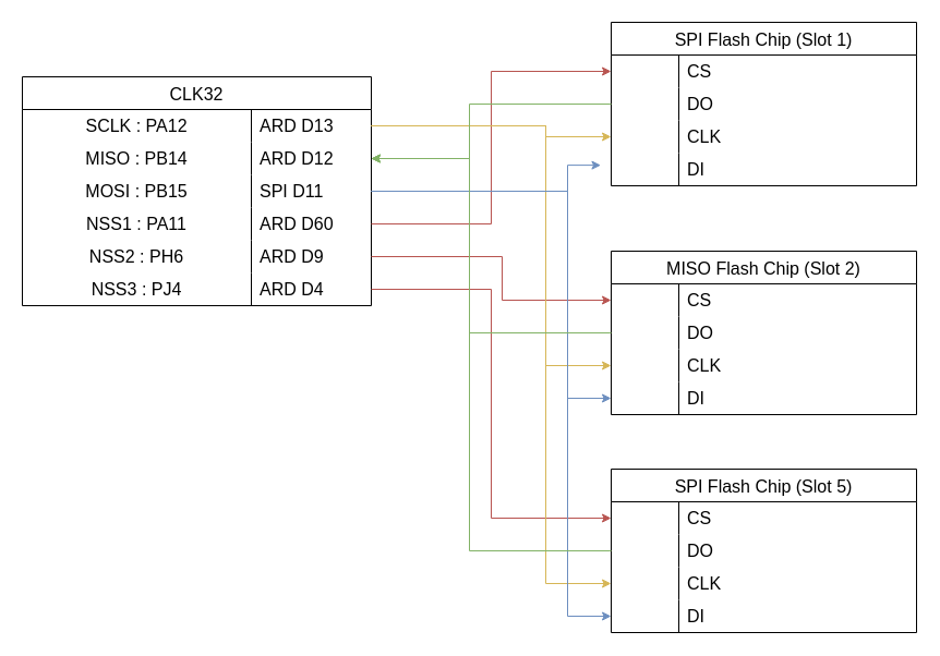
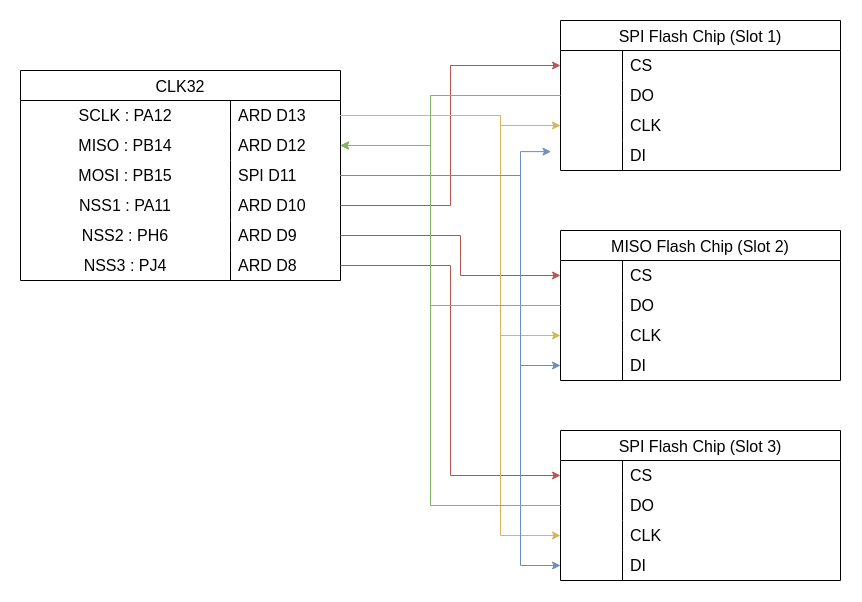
  <mxCell id="0" />
  <mxCell id="1" parent="0" />
  <mxCell id="2" value="CLK32" style="shape=table;startSize=30;container=1;collapsible=0;childLayout=tableLayout;fixedRows=1;rowLines=0;fontStyle=0;strokeColor=default;fontSize=16;" parent="1" vertex="1"><mxGeometry x="20" y="70" width="320" height="210" as="geometry" /></mxCell>
  <mxCell id="3" value="" style="shape=tableRow;horizontal=0;startSize=0;swimlaneHead=0;swimlaneBody=0;top=0;left=0;bottom=0;right=0;collapsible=0;dropTarget=0;fillColor=none;points=[[0,0.5],[1,0.5]];portConstraint=eastwest;strokeColor=inherit;fontSize=16;" parent="2" vertex="1"><mxGeometry y="30" width="320" height="30" as="geometry" /></mxCell>
  <mxCell id="4" value="SCLK : PA12" style="shape=partialRectangle;html=1;whiteSpace=wrap;connectable=0;fillColor=none;top=0;left=0;bottom=0;right=0;overflow=hidden;pointerEvents=1;strokeColor=inherit;fontSize=16;" parent="3" vertex="1"><mxGeometry width="210" height="30" as="geometry"><mxRectangle width="210" height="30" as="alternateBounds" /></mxGeometry></mxCell>
  <mxCell id="5" value="ARD D13" style="shape=partialRectangle;html=1;whiteSpace=wrap;connectable=0;fillColor=none;top=0;left=0;bottom=0;right=0;align=left;spacingLeft=6;overflow=hidden;strokeColor=inherit;fontSize=16;" parent="3" vertex="1"><mxGeometry x="210" width="110" height="30" as="geometry"><mxRectangle width="110" height="30" as="alternateBounds" /></mxGeometry></mxCell>
  <mxCell id="6" value="" style="shape=tableRow;horizontal=0;startSize=0;swimlaneHead=0;swimlaneBody=0;top=0;left=0;bottom=0;right=0;collapsible=0;dropTarget=0;fillColor=none;points=[[0,0.5],[1,0.5]];portConstraint=eastwest;strokeColor=inherit;fontSize=16;" parent="2" vertex="1"><mxGeometry y="60" width="320" height="30" as="geometry" /></mxCell>
  <mxCell id="7" value="MISO : PB14" style="shape=partialRectangle;html=1;whiteSpace=wrap;connectable=0;fillColor=none;top=0;left=0;bottom=0;right=0;overflow=hidden;strokeColor=inherit;fontSize=16;" parent="6" vertex="1"><mxGeometry width="210" height="30" as="geometry"><mxRectangle width="210" height="30" as="alternateBounds" /></mxGeometry></mxCell>
  <mxCell id="8" value="ARD D12" style="shape=partialRectangle;html=1;whiteSpace=wrap;connectable=0;fillColor=none;top=0;left=0;bottom=0;right=0;align=left;spacingLeft=6;overflow=hidden;strokeColor=inherit;fontSize=16;" parent="6" vertex="1"><mxGeometry x="210" width="110" height="30" as="geometry"><mxRectangle width="110" height="30" as="alternateBounds" /></mxGeometry></mxCell>
  <mxCell id="9" value="" style="shape=tableRow;horizontal=0;startSize=0;swimlaneHead=0;swimlaneBody=0;top=0;left=0;bottom=0;right=0;collapsible=0;dropTarget=0;fillColor=none;points=[[0,0.5],[1,0.5]];portConstraint=eastwest;strokeColor=inherit;fontSize=16;" parent="2" vertex="1"><mxGeometry y="90" width="320" height="30" as="geometry" /></mxCell>
  <mxCell id="10" value="MOSI : PB15" style="shape=partialRectangle;html=1;whiteSpace=wrap;connectable=0;fillColor=none;top=0;left=0;bottom=0;right=0;overflow=hidden;strokeColor=inherit;fontSize=16;" parent="9" vertex="1"><mxGeometry width="210" height="30" as="geometry"><mxRectangle width="210" height="30" as="alternateBounds" /></mxGeometry></mxCell>
  <mxCell id="11" value="SPI D11" style="shape=partialRectangle;html=1;whiteSpace=wrap;connectable=0;fillColor=none;top=0;left=0;bottom=0;right=0;align=left;spacingLeft=6;overflow=hidden;strokeColor=inherit;fontSize=16;" parent="9" vertex="1"><mxGeometry x="210" width="110" height="30" as="geometry"><mxRectangle width="110" height="30" as="alternateBounds" /></mxGeometry></mxCell>
  <mxCell id="12" style="shape=tableRow;horizontal=0;startSize=0;swimlaneHead=0;swimlaneBody=0;top=0;left=0;bottom=0;right=0;collapsible=0;dropTarget=0;fillColor=none;points=[[0,0.5],[1,0.5]];portConstraint=eastwest;strokeColor=inherit;fontSize=16;" parent="2" vertex="1"><mxGeometry y="120" width="320" height="30" as="geometry" /></mxCell>
  <mxCell id="13" value="NSS1 : PA11" style="shape=partialRectangle;html=1;whiteSpace=wrap;connectable=0;fillColor=none;top=0;left=0;bottom=0;right=0;overflow=hidden;strokeColor=inherit;fontSize=16;" parent="12" vertex="1"><mxGeometry width="210" height="30" as="geometry"><mxRectangle width="210" height="30" as="alternateBounds" /></mxGeometry></mxCell>
- <mxCell id="14" value="ARD D60" style="shape=partialRectangle;html=1;whiteSpace=wrap;connectable=0;fillColor=none;top=0;left=0;bottom=0;right=0;align=left;spacingLeft=6;overflow=hidden;strokeColor=inherit;fontSize=16;" parent="12" vertex="1"><mxGeometry x="210" width="110" height="30" as="geometry"><mxRectangle width="110" height="30" as="alternateBounds" /></mxGeometry></mxCell>
+ <mxCell id="14" value="ARD D10" style="shape=partialRectangle;html=1;whiteSpace=wrap;connectable=0;fillColor=none;top=0;left=0;bottom=0;right=0;align=left;spacingLeft=6;overflow=hidden;strokeColor=inherit;fontSize=16;" parent="12" vertex="1"><mxGeometry x="210" width="110" height="30" as="geometry"><mxRectangle width="110" height="30" as="alternateBounds" /></mxGeometry></mxCell>
  <mxCell id="15" style="shape=tableRow;horizontal=0;startSize=0;swimlaneHead=0;swimlaneBody=0;top=0;left=0;bottom=0;right=0;collapsible=0;dropTarget=0;fillColor=none;points=[[0,0.5],[1,0.5]];portConstraint=eastwest;strokeColor=inherit;fontSize=16;" parent="2" vertex="1"><mxGeometry y="150" width="320" height="30" as="geometry" /></mxCell>
  <mxCell id="16" value="NSS2 : PH6" style="shape=partialRectangle;html=1;whiteSpace=wrap;connectable=0;fillColor=none;top=0;left=0;bottom=0;right=0;overflow=hidden;strokeColor=inherit;fontSize=16;" parent="15" vertex="1"><mxGeometry width="210" height="30" as="geometry"><mxRectangle width="210" height="30" as="alternateBounds" /></mxGeometry></mxCell>
  <mxCell id="17" value="ARD D9" style="shape=partialRectangle;html=1;whiteSpace=wrap;connectable=0;fillColor=none;top=0;left=0;bottom=0;right=0;align=left;spacingLeft=6;overflow=hidden;strokeColor=inherit;fontSize=16;" parent="15" vertex="1"><mxGeometry x="210" width="110" height="30" as="geometry"><mxRectangle width="110" height="30" as="alternateBounds" /></mxGeometry></mxCell>
  <mxCell id="18" style="shape=tableRow;horizontal=0;startSize=0;swimlaneHead=0;swimlaneBody=0;top=0;left=0;bottom=0;right=0;collapsible=0;dropTarget=0;fillColor=none;points=[[0,0.5],[1,0.5]];portConstraint=eastwest;strokeColor=inherit;fontSize=16;" parent="2" vertex="1"><mxGeometry y="180" width="320" height="30" as="geometry" /></mxCell>
  <mxCell id="19" value="NSS3 : PJ4" style="shape=partialRectangle;html=1;whiteSpace=wrap;connectable=0;fillColor=none;top=0;left=0;bottom=0;right=0;overflow=hidden;strokeColor=inherit;fontSize=16;" parent="18" vertex="1"><mxGeometry width="210" height="30" as="geometry"><mxRectangle width="210" height="30" as="alternateBounds" /></mxGeometry></mxCell>
- <mxCell id="20" value="ARD D4" style="shape=partialRectangle;html=1;whiteSpace=wrap;connectable=0;fillColor=none;top=0;left=0;bottom=0;right=0;align=left;spacingLeft=6;overflow=hidden;strokeColor=inherit;fontSize=16;" parent="18" vertex="1"><mxGeometry x="210" width="110" height="30" as="geometry"><mxRectangle width="110" height="30" as="alternateBounds" /></mxGeometry></mxCell>
+ <mxCell id="20" value="ARD D8" style="shape=partialRectangle;html=1;whiteSpace=wrap;connectable=0;fillColor=none;top=0;left=0;bottom=0;right=0;align=left;spacingLeft=6;overflow=hidden;strokeColor=inherit;fontSize=16;" parent="18" vertex="1"><mxGeometry x="210" width="110" height="30" as="geometry"><mxRectangle width="110" height="30" as="alternateBounds" /></mxGeometry></mxCell>
  <mxCell id="21" value="SPI Flash Chip (Slot 1)" style="shape=table;startSize=30;container=1;collapsible=0;childLayout=tableLayout;fixedRows=1;rowLines=0;fontStyle=0;strokeColor=default;fontSize=16;" parent="1" vertex="1"><mxGeometry x="560" y="20" width="280" height="150" as="geometry" /></mxCell>
  <mxCell id="22" value="" style="shape=tableRow;horizontal=0;startSize=0;swimlaneHead=0;swimlaneBody=0;top=0;left=0;bottom=0;right=0;collapsible=0;dropTarget=0;fillColor=none;points=[[0,0.5],[1,0.5]];portConstraint=eastwest;strokeColor=inherit;fontSize=16;" parent="21" vertex="1"><mxGeometry y="30" width="280" height="30" as="geometry" /></mxCell>
  <mxCell id="23" value="" style="shape=partialRectangle;html=1;whiteSpace=wrap;connectable=0;fillColor=none;top=0;left=0;bottom=0;right=0;overflow=hidden;pointerEvents=1;strokeColor=inherit;fontSize=16;" parent="22" vertex="1"><mxGeometry width="62" height="30" as="geometry"><mxRectangle width="62" height="30" as="alternateBounds" /></mxGeometry></mxCell>
  <mxCell id="24" value="CS" style="shape=partialRectangle;html=1;whiteSpace=wrap;connectable=0;fillColor=none;top=0;left=0;bottom=0;right=0;align=left;spacingLeft=6;overflow=hidden;strokeColor=inherit;fontSize=16;" parent="22" vertex="1"><mxGeometry x="62" width="218" height="30" as="geometry"><mxRectangle width="218" height="30" as="alternateBounds" /></mxGeometry></mxCell>
  <mxCell id="25" value="" style="shape=tableRow;horizontal=0;startSize=0;swimlaneHead=0;swimlaneBody=0;top=0;left=0;bottom=0;right=0;collapsible=0;dropTarget=0;fillColor=none;points=[[0,0.5],[1,0.5]];portConstraint=eastwest;strokeColor=inherit;fontSize=16;" parent="21" vertex="1"><mxGeometry y="60" width="280" height="30" as="geometry" /></mxCell>
  <mxCell id="26" value="" style="shape=partialRectangle;html=1;whiteSpace=wrap;connectable=0;fillColor=none;top=0;left=0;bottom=0;right=0;overflow=hidden;strokeColor=inherit;fontSize=16;" parent="25" vertex="1"><mxGeometry width="62" height="30" as="geometry"><mxRectangle width="62" height="30" as="alternateBounds" /></mxGeometry></mxCell>
  <mxCell id="27" value="DO" style="shape=partialRectangle;html=1;whiteSpace=wrap;connectable=0;fillColor=none;top=0;left=0;bottom=0;right=0;align=left;spacingLeft=6;overflow=hidden;strokeColor=inherit;fontSize=16;" parent="25" vertex="1"><mxGeometry x="62" width="218" height="30" as="geometry"><mxRectangle width="218" height="30" as="alternateBounds" /></mxGeometry></mxCell>
  <mxCell id="28" value="" style="shape=tableRow;horizontal=0;startSize=0;swimlaneHead=0;swimlaneBody=0;top=0;left=0;bottom=0;right=0;collapsible=0;dropTarget=0;fillColor=none;points=[[0,0.5],[1,0.5]];portConstraint=eastwest;strokeColor=inherit;fontSize=16;" parent="21" vertex="1"><mxGeometry y="90" width="280" height="30" as="geometry" /></mxCell>
  <mxCell id="29" value="" style="shape=partialRectangle;html=1;whiteSpace=wrap;connectable=0;fillColor=none;top=0;left=0;bottom=0;right=0;overflow=hidden;strokeColor=inherit;fontSize=16;" parent="28" vertex="1"><mxGeometry width="62" height="30" as="geometry"><mxRectangle width="62" height="30" as="alternateBounds" /></mxGeometry></mxCell>
  <mxCell id="30" value="CLK" style="shape=partialRectangle;html=1;whiteSpace=wrap;connectable=0;fillColor=none;top=0;left=0;bottom=0;right=0;align=left;spacingLeft=6;overflow=hidden;strokeColor=inherit;fontSize=16;" parent="28" vertex="1"><mxGeometry x="62" width="218" height="30" as="geometry"><mxRectangle width="218" height="30" as="alternateBounds" /></mxGeometry></mxCell>
  <mxCell id="31" style="shape=tableRow;horizontal=0;startSize=0;swimlaneHead=0;swimlaneBody=0;top=0;left=0;bottom=0;right=0;collapsible=0;dropTarget=0;fillColor=none;points=[[0,0.5],[1,0.5]];portConstraint=eastwest;strokeColor=inherit;fontSize=16;" parent="21" vertex="1"><mxGeometry y="120" width="280" height="30" as="geometry" /></mxCell>
  <mxCell id="32" style="shape=partialRectangle;html=1;whiteSpace=wrap;connectable=0;fillColor=none;top=0;left=0;bottom=0;right=0;overflow=hidden;strokeColor=inherit;fontSize=16;" parent="31" vertex="1"><mxGeometry width="62" height="30" as="geometry"><mxRectangle width="62" height="30" as="alternateBounds" /></mxGeometry></mxCell>
  <mxCell id="33" value="DI" style="shape=partialRectangle;html=1;whiteSpace=wrap;connectable=0;fillColor=none;top=0;left=0;bottom=0;right=0;align=left;spacingLeft=6;overflow=hidden;strokeColor=inherit;fontSize=16;" parent="31" vertex="1"><mxGeometry x="62" width="218" height="30" as="geometry"><mxRectangle width="218" height="30" as="alternateBounds" /></mxGeometry></mxCell>
  <mxCell id="34" value="MISO Flash Chip (Slot 2)" style="shape=table;startSize=30;container=1;collapsible=0;childLayout=tableLayout;fixedRows=1;rowLines=0;fontStyle=0;strokeColor=default;fontSize=16;" parent="1" vertex="1"><mxGeometry x="560" y="230" width="280" height="150" as="geometry" /></mxCell>
  <mxCell id="35" value="" style="shape=tableRow;horizontal=0;startSize=0;swimlaneHead=0;swimlaneBody=0;top=0;left=0;bottom=0;right=0;collapsible=0;dropTarget=0;fillColor=none;points=[[0,0.5],[1,0.5]];portConstraint=eastwest;strokeColor=inherit;fontSize=16;" parent="34" vertex="1"><mxGeometry y="30" width="280" height="30" as="geometry" /></mxCell>
  <mxCell id="36" value="" style="shape=partialRectangle;html=1;whiteSpace=wrap;connectable=0;fillColor=none;top=0;left=0;bottom=0;right=0;overflow=hidden;pointerEvents=1;strokeColor=inherit;fontSize=16;" parent="35" vertex="1"><mxGeometry width="62" height="30" as="geometry"><mxRectangle width="62" height="30" as="alternateBounds" /></mxGeometry></mxCell>
  <mxCell id="37" value="CS" style="shape=partialRectangle;html=1;whiteSpace=wrap;connectable=0;fillColor=none;top=0;left=0;bottom=0;right=0;align=left;spacingLeft=6;overflow=hidden;strokeColor=inherit;fontSize=16;" parent="35" vertex="1"><mxGeometry x="62" width="218" height="30" as="geometry"><mxRectangle width="218" height="30" as="alternateBounds" /></mxGeometry></mxCell>
  <mxCell id="38" value="" style="shape=tableRow;horizontal=0;startSize=0;swimlaneHead=0;swimlaneBody=0;top=0;left=0;bottom=0;right=0;collapsible=0;dropTarget=0;fillColor=none;points=[[0,0.5],[1,0.5]];portConstraint=eastwest;strokeColor=inherit;fontSize=16;" parent="34" vertex="1"><mxGeometry y="60" width="280" height="30" as="geometry" /></mxCell>
  <mxCell id="39" value="" style="shape=partialRectangle;html=1;whiteSpace=wrap;connectable=0;fillColor=none;top=0;left=0;bottom=0;right=0;overflow=hidden;strokeColor=inherit;fontSize=16;" parent="38" vertex="1"><mxGeometry width="62" height="30" as="geometry"><mxRectangle width="62" height="30" as="alternateBounds" /></mxGeometry></mxCell>
  <mxCell id="40" value="DO" style="shape=partialRectangle;html=1;whiteSpace=wrap;connectable=0;fillColor=none;top=0;left=0;bottom=0;right=0;align=left;spacingLeft=6;overflow=hidden;strokeColor=inherit;fontSize=16;" parent="38" vertex="1"><mxGeometry x="62" width="218" height="30" as="geometry"><mxRectangle width="218" height="30" as="alternateBounds" /></mxGeometry></mxCell>
  <mxCell id="41" value="" style="shape=tableRow;horizontal=0;startSize=0;swimlaneHead=0;swimlaneBody=0;top=0;left=0;bottom=0;right=0;collapsible=0;dropTarget=0;fillColor=none;points=[[0,0.5],[1,0.5]];portConstraint=eastwest;strokeColor=inherit;fontSize=16;" parent="34" vertex="1"><mxGeometry y="90" width="280" height="30" as="geometry" /></mxCell>
  <mxCell id="42" value="" style="shape=partialRectangle;html=1;whiteSpace=wrap;connectable=0;fillColor=none;top=0;left=0;bottom=0;right=0;overflow=hidden;strokeColor=inherit;fontSize=16;" parent="41" vertex="1"><mxGeometry width="62" height="30" as="geometry"><mxRectangle width="62" height="30" as="alternateBounds" /></mxGeometry></mxCell>
  <mxCell id="43" value="CLK" style="shape=partialRectangle;html=1;whiteSpace=wrap;connectable=0;fillColor=none;top=0;left=0;bottom=0;right=0;align=left;spacingLeft=6;overflow=hidden;strokeColor=inherit;fontSize=16;" parent="41" vertex="1"><mxGeometry x="62" width="218" height="30" as="geometry"><mxRectangle width="218" height="30" as="alternateBounds" /></mxGeometry></mxCell>
  <mxCell id="44" style="shape=tableRow;horizontal=0;startSize=0;swimlaneHead=0;swimlaneBody=0;top=0;left=0;bottom=0;right=0;collapsible=0;dropTarget=0;fillColor=none;points=[[0,0.5],[1,0.5]];portConstraint=eastwest;strokeColor=inherit;fontSize=16;" parent="34" vertex="1"><mxGeometry y="120" width="280" height="30" as="geometry" /></mxCell>
  <mxCell id="45" style="shape=partialRectangle;html=1;whiteSpace=wrap;connectable=0;fillColor=none;top=0;left=0;bottom=0;right=0;overflow=hidden;strokeColor=inherit;fontSize=16;" parent="44" vertex="1"><mxGeometry width="62" height="30" as="geometry"><mxRectangle width="62" height="30" as="alternateBounds" /></mxGeometry></mxCell>
  <mxCell id="46" value="DI" style="shape=partialRectangle;html=1;whiteSpace=wrap;connectable=0;fillColor=none;top=0;left=0;bottom=0;right=0;align=left;spacingLeft=6;overflow=hidden;strokeColor=inherit;fontSize=16;" parent="44" vertex="1"><mxGeometry x="62" width="218" height="30" as="geometry"><mxRectangle width="218" height="30" as="alternateBounds" /></mxGeometry></mxCell>
- <mxCell id="47" value="SPI Flash Chip (Slot 5)" style="shape=table;startSize=30;container=1;collapsible=0;childLayout=tableLayout;fixedRows=1;rowLines=0;fontStyle=0;strokeColor=default;fontSize=16;" parent="1" vertex="1"><mxGeometry x="560" y="430" width="280" height="150" as="geometry" /></mxCell>
+ <mxCell id="47" value="SPI Flash Chip (Slot 3)" style="shape=table;startSize=30;container=1;collapsible=0;childLayout=tableLayout;fixedRows=1;rowLines=0;fontStyle=0;strokeColor=default;fontSize=16;" parent="1" vertex="1"><mxGeometry x="560" y="430" width="280" height="150" as="geometry" /></mxCell>
  <mxCell id="48" value="" style="shape=tableRow;horizontal=0;startSize=0;swimlaneHead=0;swimlaneBody=0;top=0;left=0;bottom=0;right=0;collapsible=0;dropTarget=0;fillColor=none;points=[[0,0.5],[1,0.5]];portConstraint=eastwest;strokeColor=inherit;fontSize=16;" parent="47" vertex="1"><mxGeometry y="30" width="280" height="30" as="geometry" /></mxCell>
  <mxCell id="49" value="" style="shape=partialRectangle;html=1;whiteSpace=wrap;connectable=0;fillColor=none;top=0;left=0;bottom=0;right=0;overflow=hidden;pointerEvents=1;strokeColor=inherit;fontSize=16;" parent="48" vertex="1"><mxGeometry width="62" height="30" as="geometry"><mxRectangle width="62" height="30" as="alternateBounds" /></mxGeometry></mxCell>
  <mxCell id="50" value="CS" style="shape=partialRectangle;html=1;whiteSpace=wrap;connectable=0;fillColor=none;top=0;left=0;bottom=0;right=0;align=left;spacingLeft=6;overflow=hidden;strokeColor=inherit;fontSize=16;" parent="48" vertex="1"><mxGeometry x="62" width="218" height="30" as="geometry"><mxRectangle width="218" height="30" as="alternateBounds" /></mxGeometry></mxCell>
  <mxCell id="51" value="" style="shape=tableRow;horizontal=0;startSize=0;swimlaneHead=0;swimlaneBody=0;top=0;left=0;bottom=0;right=0;collapsible=0;dropTarget=0;fillColor=none;points=[[0,0.5],[1,0.5]];portConstraint=eastwest;strokeColor=inherit;fontSize=16;" parent="47" vertex="1"><mxGeometry y="60" width="280" height="30" as="geometry" /></mxCell>
  <mxCell id="52" value="" style="shape=partialRectangle;html=1;whiteSpace=wrap;connectable=0;fillColor=none;top=0;left=0;bottom=0;right=0;overflow=hidden;strokeColor=inherit;fontSize=16;" parent="51" vertex="1"><mxGeometry width="62" height="30" as="geometry"><mxRectangle width="62" height="30" as="alternateBounds" /></mxGeometry></mxCell>
  <mxCell id="53" value="DO" style="shape=partialRectangle;html=1;whiteSpace=wrap;connectable=0;fillColor=none;top=0;left=0;bottom=0;right=0;align=left;spacingLeft=6;overflow=hidden;strokeColor=inherit;fontSize=16;" parent="51" vertex="1"><mxGeometry x="62" width="218" height="30" as="geometry"><mxRectangle width="218" height="30" as="alternateBounds" /></mxGeometry></mxCell>
  <mxCell id="54" value="" style="shape=tableRow;horizontal=0;startSize=0;swimlaneHead=0;swimlaneBody=0;top=0;left=0;bottom=0;right=0;collapsible=0;dropTarget=0;fillColor=none;points=[[0,0.5],[1,0.5]];portConstraint=eastwest;strokeColor=inherit;fontSize=16;" parent="47" vertex="1"><mxGeometry y="90" width="280" height="30" as="geometry" /></mxCell>
  <mxCell id="55" value="" style="shape=partialRectangle;html=1;whiteSpace=wrap;connectable=0;fillColor=none;top=0;left=0;bottom=0;right=0;overflow=hidden;strokeColor=inherit;fontSize=16;" parent="54" vertex="1"><mxGeometry width="62" height="30" as="geometry"><mxRectangle width="62" height="30" as="alternateBounds" /></mxGeometry></mxCell>
  <mxCell id="56" value="CLK" style="shape=partialRectangle;html=1;whiteSpace=wrap;connectable=0;fillColor=none;top=0;left=0;bottom=0;right=0;align=left;spacingLeft=6;overflow=hidden;strokeColor=inherit;fontSize=16;" parent="54" vertex="1"><mxGeometry x="62" width="218" height="30" as="geometry"><mxRectangle width="218" height="30" as="alternateBounds" /></mxGeometry></mxCell>
  <mxCell id="57" style="shape=tableRow;horizontal=0;startSize=0;swimlaneHead=0;swimlaneBody=0;top=0;left=0;bottom=0;right=0;collapsible=0;dropTarget=0;fillColor=none;points=[[0,0.5],[1,0.5]];portConstraint=eastwest;strokeColor=inherit;fontSize=16;" parent="47" vertex="1"><mxGeometry y="120" width="280" height="30" as="geometry" /></mxCell>
  <mxCell id="58" style="shape=partialRectangle;html=1;whiteSpace=wrap;connectable=0;fillColor=none;top=0;left=0;bottom=0;right=0;overflow=hidden;strokeColor=inherit;fontSize=16;" parent="57" vertex="1"><mxGeometry width="62" height="30" as="geometry"><mxRectangle width="62" height="30" as="alternateBounds" /></mxGeometry></mxCell>
  <mxCell id="59" value="DI" style="shape=partialRectangle;html=1;whiteSpace=wrap;connectable=0;fillColor=none;top=0;left=0;bottom=0;right=0;align=left;spacingLeft=6;overflow=hidden;strokeColor=inherit;fontSize=16;" parent="57" vertex="1"><mxGeometry x="62" width="218" height="30" as="geometry"><mxRectangle width="218" height="30" as="alternateBounds" /></mxGeometry></mxCell>
  <mxCell id="60" style="edgeStyle=orthogonalEdgeStyle;rounded=0;orthogonalLoop=1;jettySize=auto;html=1;exitX=1;exitY=0.5;exitDx=0;exitDy=0;fillColor=#f8cecc;strokeColor=#b85450;" parent="1" source="18" target="48" edge="1"><mxGeometry relative="1" as="geometry" /></mxCell>
  <mxCell id="61" style="edgeStyle=orthogonalEdgeStyle;rounded=0;orthogonalLoop=1;jettySize=auto;html=1;exitX=1;exitY=0.5;exitDx=0;exitDy=0;entryX=0;entryY=0.5;entryDx=0;entryDy=0;fillColor=#f8cecc;strokeColor=#b85450;" parent="1" source="15" target="35" edge="1"><mxGeometry relative="1" as="geometry"><Array as="points"><mxPoint x="460" y="235" /><mxPoint x="460" y="275" /></Array></mxGeometry></mxCell>
  <mxCell id="62" style="edgeStyle=orthogonalEdgeStyle;rounded=0;orthogonalLoop=1;jettySize=auto;html=1;exitX=1;exitY=0.5;exitDx=0;exitDy=0;entryX=0;entryY=0.5;entryDx=0;entryDy=0;fillColor=#f8cecc;strokeColor=#b85450;" parent="1" source="12" target="22" edge="1"><mxGeometry relative="1" as="geometry" /></mxCell>
  <mxCell id="63" style="edgeStyle=orthogonalEdgeStyle;rounded=0;orthogonalLoop=1;jettySize=auto;html=1;exitX=1;exitY=0.5;exitDx=0;exitDy=0;entryX=0;entryY=0.5;entryDx=0;entryDy=0;fillColor=#fff2cc;strokeColor=#d6b656;" parent="1" source="3" target="28" edge="1"><mxGeometry relative="1" as="geometry"><Array as="points"><mxPoint x="500" y="115" /><mxPoint x="500" y="125" /></Array></mxGeometry></mxCell>
  <mxCell id="64" style="edgeStyle=orthogonalEdgeStyle;rounded=0;orthogonalLoop=1;jettySize=auto;html=1;exitX=1;exitY=0.5;exitDx=0;exitDy=0;entryX=0;entryY=0.5;entryDx=0;entryDy=0;fillColor=#fff2cc;strokeColor=#d6b656;" parent="1" source="3" target="41" edge="1"><mxGeometry relative="1" as="geometry"><Array as="points"><mxPoint x="500" y="115" /><mxPoint x="500" y="335" /></Array></mxGeometry></mxCell>
  <mxCell id="65" style="edgeStyle=orthogonalEdgeStyle;rounded=0;orthogonalLoop=1;jettySize=auto;html=1;exitX=1;exitY=0.5;exitDx=0;exitDy=0;entryX=0;entryY=0.5;entryDx=0;entryDy=0;fillColor=#fff2cc;strokeColor=#d6b656;" parent="1" source="3" target="54" edge="1"><mxGeometry relative="1" as="geometry"><Array as="points"><mxPoint x="500" y="115" /><mxPoint x="500" y="535" /></Array></mxGeometry></mxCell>
  <mxCell id="66" style="edgeStyle=orthogonalEdgeStyle;rounded=0;orthogonalLoop=1;jettySize=auto;html=1;exitX=1;exitY=0.5;exitDx=0;exitDy=0;entryX=-0.034;entryY=0.371;entryDx=0;entryDy=0;entryPerimeter=0;fillColor=#dae8fc;strokeColor=#6c8ebf;" parent="1" source="9" target="31" edge="1"><mxGeometry relative="1" as="geometry"><Array as="points"><mxPoint x="520" y="175" /><mxPoint x="520" y="151" /></Array></mxGeometry></mxCell>
  <mxCell id="67" style="edgeStyle=orthogonalEdgeStyle;rounded=0;orthogonalLoop=1;jettySize=auto;html=1;exitX=1;exitY=0.5;exitDx=0;exitDy=0;entryX=0;entryY=0.5;entryDx=0;entryDy=0;fillColor=#dae8fc;strokeColor=#6c8ebf;" parent="1" source="9" target="44" edge="1"><mxGeometry relative="1" as="geometry"><Array as="points"><mxPoint x="520" y="175" /><mxPoint x="520" y="365" /></Array></mxGeometry></mxCell>
  <mxCell id="68" style="edgeStyle=orthogonalEdgeStyle;rounded=0;orthogonalLoop=1;jettySize=auto;html=1;exitX=1;exitY=0.5;exitDx=0;exitDy=0;entryX=0;entryY=0.5;entryDx=0;entryDy=0;fillColor=#dae8fc;strokeColor=#6c8ebf;" parent="1" source="9" target="57" edge="1"><mxGeometry relative="1" as="geometry"><Array as="points"><mxPoint x="520" y="175" /><mxPoint x="520" y="565" /></Array></mxGeometry></mxCell>
  <mxCell id="69" style="edgeStyle=orthogonalEdgeStyle;rounded=0;orthogonalLoop=1;jettySize=auto;html=1;exitX=0;exitY=0.5;exitDx=0;exitDy=0;entryX=1;entryY=0.5;entryDx=0;entryDy=0;fillColor=#d5e8d4;strokeColor=#82b366;" edge="1" parent="1" source="25" target="6"><mxGeometry relative="1" as="geometry"><Array as="points"><mxPoint x="430" y="95" /><mxPoint x="430" y="145" /></Array></mxGeometry></mxCell>
  <mxCell id="70" style="edgeStyle=orthogonalEdgeStyle;rounded=0;orthogonalLoop=1;jettySize=auto;html=1;exitX=0;exitY=0.5;exitDx=0;exitDy=0;entryX=1;entryY=0.5;entryDx=0;entryDy=0;fillColor=#d5e8d4;strokeColor=#82b366;" edge="1" parent="1" source="38" target="6"><mxGeometry relative="1" as="geometry"><mxPoint x="400" y="160" as="targetPoint" /><Array as="points"><mxPoint x="430" y="305" /><mxPoint x="430" y="145" /></Array></mxGeometry></mxCell>
  <mxCell id="71" style="edgeStyle=orthogonalEdgeStyle;rounded=0;orthogonalLoop=1;jettySize=auto;html=1;exitX=0;exitY=0.5;exitDx=0;exitDy=0;entryX=1;entryY=0.5;entryDx=0;entryDy=0;fillColor=#d5e8d4;strokeColor=#82b366;" edge="1" parent="1" source="51" target="6"><mxGeometry relative="1" as="geometry"><Array as="points"><mxPoint x="430" y="505" /><mxPoint x="430" y="145" /></Array></mxGeometry></mxCell>
